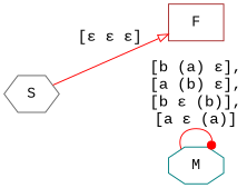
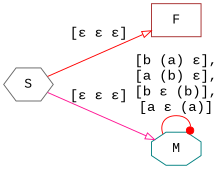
  digraph {
    fontname="Liberation Mono"
    rankdir=LR
    node [fontname="Liberation Mono"]
    edge [arrowhead=onormal color=red fontname="Liberation Mono" fontsize=15]
    n1 [color=brown label=F shape=box]
    n2 [color=teal label=M shape=octagon]
    n3 [color=gray40 label=S shape=hexagon]
    n2 -> n2 [arrowhead=dot label="[b (a) ε],\n[a (b) ε],\n[b ε (b)],\n[a ε (a)]"]
    n3 -> n1 [label="[ε ε ε]"]
+   n3 -> n2 [color=deeppink label="[ε ε ε]"]
  }
